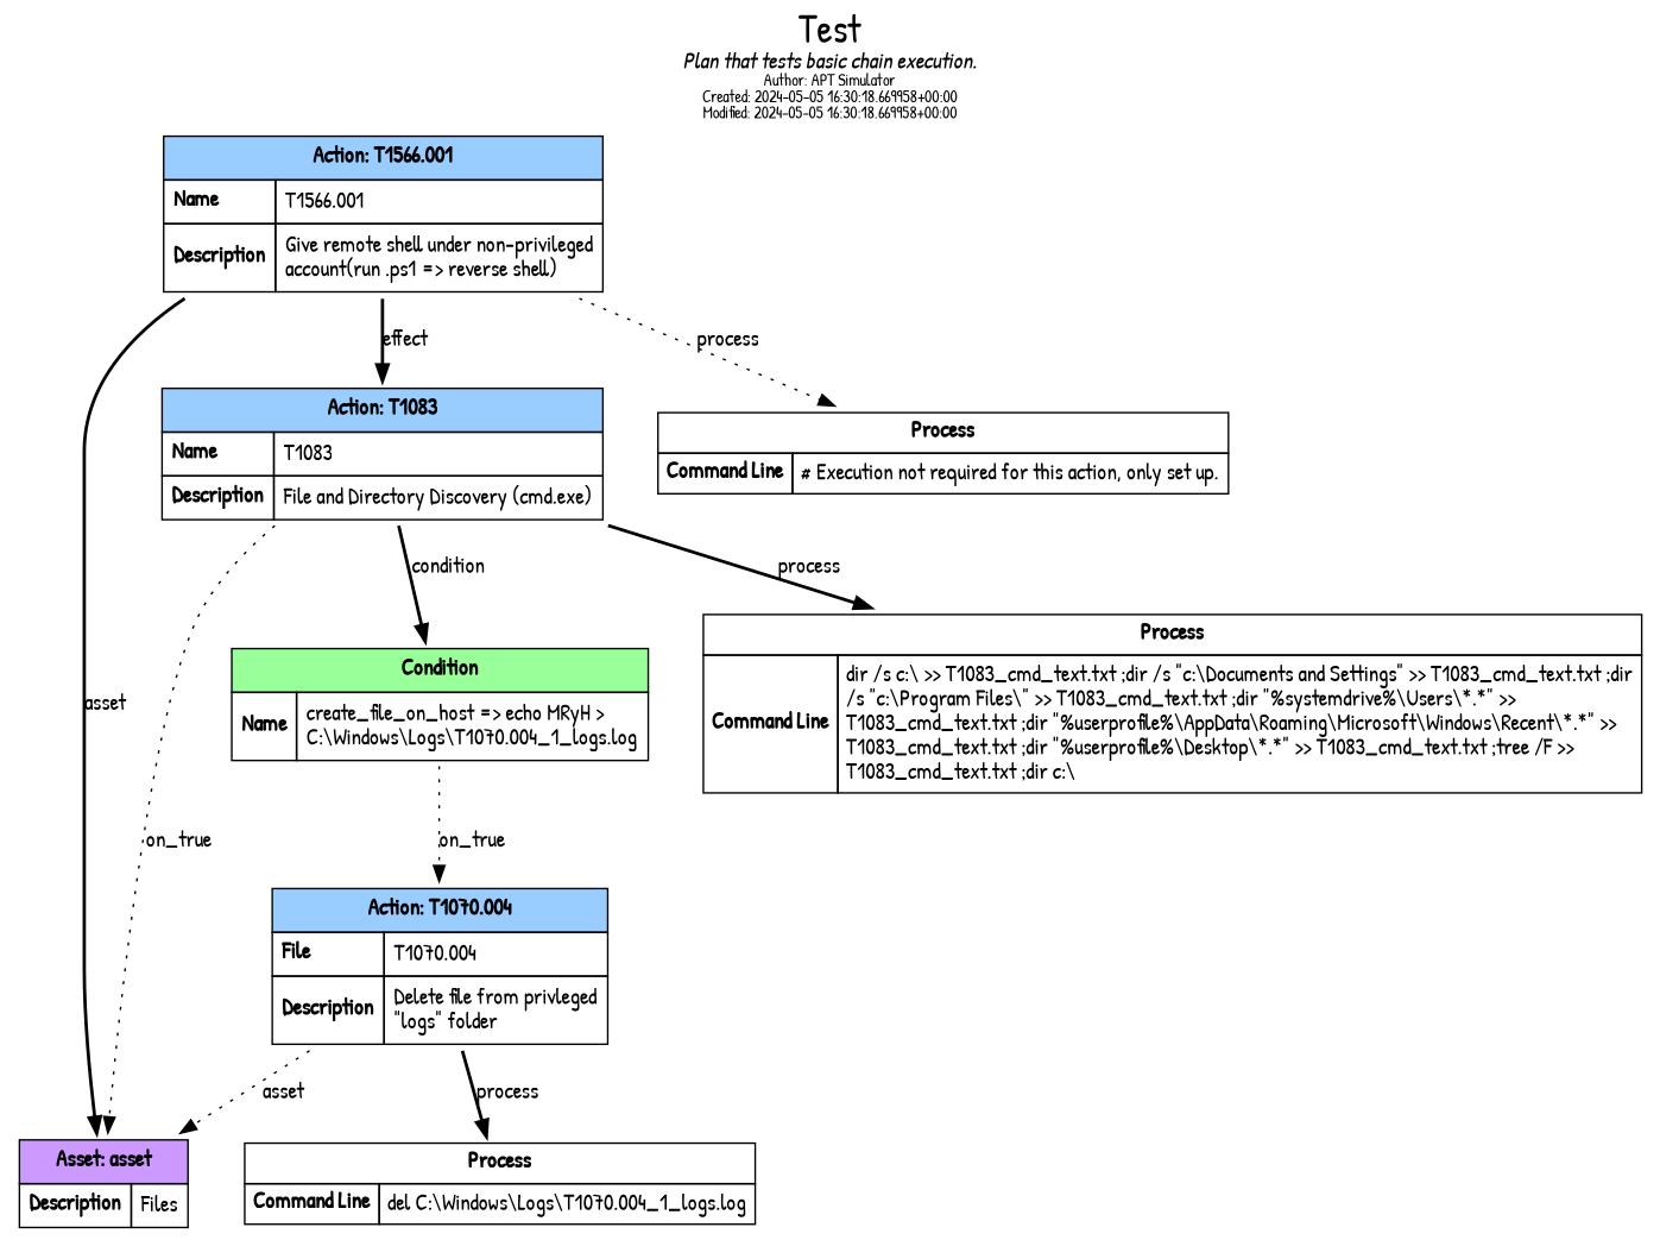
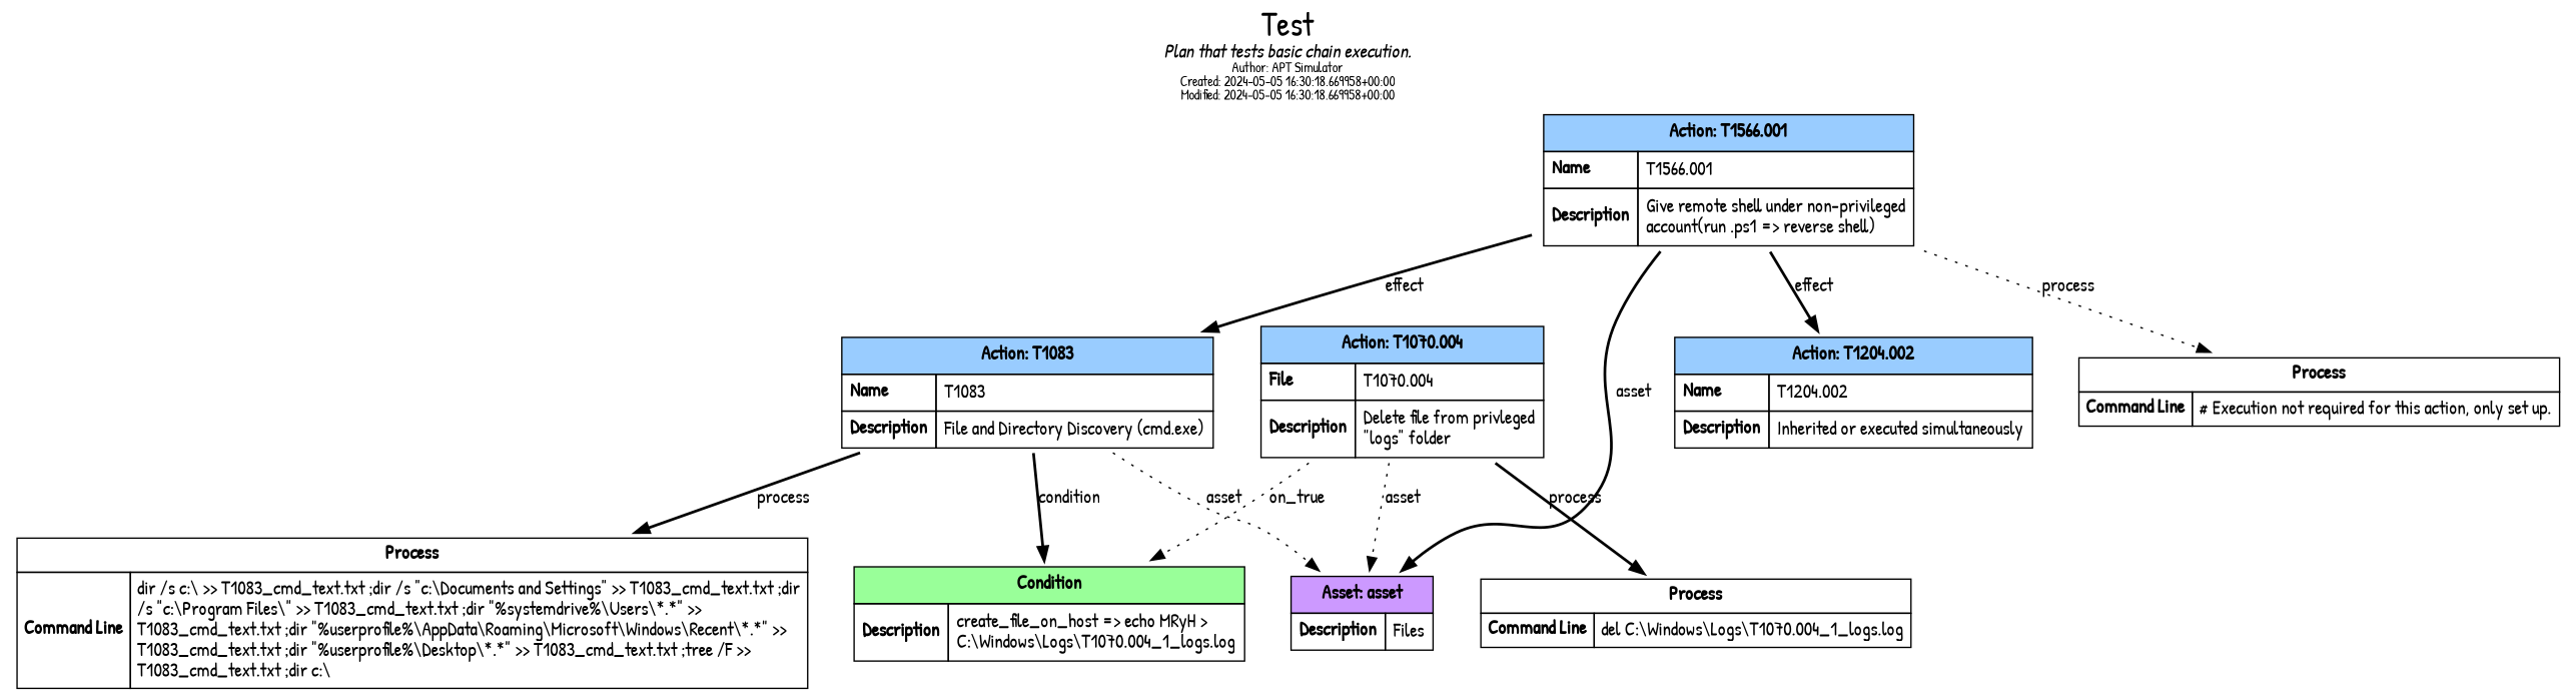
  digraph {
    fontname="Patrick Hand"
    label=<<font point-size="24">Test</font><br/><i>Plan that tests basic chain execution.</i><br/><font point-size="10">Author: APT Simulator</font><br/><font point-size="10">Created: 2024-05-05 16:30:18.669958+00:00</font><br/><font point-size="10">Modified: 2024-05-05 16:30:18.669958+00:00</font>>
    labelloc=t
    node [fontname="Patrick Hand" shape=plaintext]
    edge [fontname="Patrick Hand" style=bold]
    n1 [label=<<TABLE BORDER="0" CELLBORDER="1" CELLSPACING="0" CELLPADDING="5"><TR><TD BGCOLOR="#99ccff" COLSPAN="2"><B>Action: T1566.001</B></TD></TR><TR><TD ALIGN="LEFT" BALIGN="LEFT"><B>Name</B></TD><TD ALIGN="LEFT" BALIGN="LEFT">T1566.001</TD></TR><TR><TD ALIGN="LEFT" BALIGN="LEFT"><B>Description</B></TD><TD ALIGN="LEFT" BALIGN="LEFT">Give remote shell under non-privileged<br/>account(run .ps1 =&gt; reverse shell)</TD></TR></TABLE>>]
    n2 [label=<<TABLE BORDER="0" CELLBORDER="1" CELLSPACING="0" CELLPADDING="5"><TR><TD BGCOLOR="#cc99ff" COLSPAN="2"><B>Asset: asset</B></TD></TR><TR><TD ALIGN="LEFT" BALIGN="LEFT"><B>Description</B></TD><TD ALIGN="LEFT" BALIGN="LEFT">Files</TD></TR></TABLE>>]
    n3 [label=<<TABLE BORDER="0" CELLBORDER="1" CELLSPACING="0" CELLPADDING="5"><TR><TD BGCOLOR="#99ccff" COLSPAN="2"><B>Action: T1083</B></TD></TR><TR><TD ALIGN="LEFT" BALIGN="LEFT"><B>Name</B></TD><TD ALIGN="LEFT" BALIGN="LEFT">T1083</TD></TR><TR><TD ALIGN="LEFT" BALIGN="LEFT"><B>Description</B></TD><TD ALIGN="LEFT" BALIGN="LEFT">File and Directory Discovery (cmd.exe)</TD></TR></TABLE>>]
+   n4 [label=<<TABLE BORDER="0" CELLBORDER="1" CELLSPACING="0" CELLPADDING="5"><TR><TD BGCOLOR="#99ccff" COLSPAN="2"><B>Action: T1204.002</B></TD></TR><TR><TD ALIGN="LEFT" BALIGN="LEFT"><B>Name</B></TD><TD ALIGN="LEFT" BALIGN="LEFT">T1204.002</TD></TR><TR><TD ALIGN="LEFT" BALIGN="LEFT"><B>Description</B></TD><TD ALIGN="LEFT" BALIGN="LEFT">Inherited or executed simultaneously</TD></TR></TABLE>>]
    n5 [label=<<TABLE BORDER="0" CELLBORDER="1" CELLSPACING="0" CELLPADDING="4"><TR><TD COLSPAN="2"><B>Process</B></TD></TR><TR><TD ALIGN="LEFT" BALIGN="LEFT"><B>Command Line</B></TD><TD ALIGN="LEFT" BALIGN="LEFT"># Execution not required for this action, only set up.</TD></TR></TABLE>>]
-   n6 [label=<<TABLE BORDER="0" CELLBORDER="1" CELLSPACING="0" CELLPADDING="5"><TR><TD BGCOLOR="#99ff99" COLSPAN="2"><B>Condition</B></TD></TR><TR><TD ALIGN="LEFT" BALIGN="LEFT"><B>Name</B></TD><TD ALIGN="LEFT" BALIGN="LEFT">create_file_on_host =&gt; echo MRyH &gt;<br/>C:\\Windows\\Logs\\T1070.004_1_logs.log</TD></TR></TABLE>>]
+   n6 [label=<<TABLE BORDER="0" CELLBORDER="1" CELLSPACING="0" CELLPADDING="5"><TR><TD BGCOLOR="#99ff99" COLSPAN="2"><B>Condition</B></TD></TR><TR><TD ALIGN="LEFT" BALIGN="LEFT"><B>Description</B></TD><TD ALIGN="LEFT" BALIGN="LEFT">create_file_on_host =&gt; echo MRyH &gt;<br/>C:\\Windows\\Logs\\T1070.004_1_logs.log</TD></TR></TABLE>>]
    n7 [label=<<TABLE BORDER="0" CELLBORDER="1" CELLSPACING="0" CELLPADDING="4"><TR><TD COLSPAN="2"><B>Process</B></TD></TR><TR><TD ALIGN="LEFT" BALIGN="LEFT"><B>Command Line</B></TD><TD ALIGN="LEFT" BALIGN="LEFT">dir /s c:\\ &gt;&gt; T1083_cmd_text.txt ;dir /s &quot;c:\\Documents and Settings&quot; &gt;&gt; T1083_cmd_text.txt ;dir<br/>/s &quot;c:\\Program Files\\&quot; &gt;&gt; T1083_cmd_text.txt ;dir &quot;%systemdrive%\\Users\\*.*&quot; &gt;&gt;<br/>T1083_cmd_text.txt ;dir &quot;%userprofile%\\AppData\\Roaming\\Microsoft\\Windows\\Recent\\*.*&quot; &gt;&gt;<br/>T1083_cmd_text.txt ;dir &quot;%userprofile%\\Desktop\\*.*&quot; &gt;&gt; T1083_cmd_text.txt ;tree /F &gt;&gt;<br/>T1083_cmd_text.txt ;dir c:\\</TD></TR></TABLE>>]
    n8 [label=<<TABLE BORDER="0" CELLBORDER="1" CELLSPACING="0" CELLPADDING="5"><TR><TD BGCOLOR="#99ccff" COLSPAN="2"><B>Action: T1070.004</B></TD></TR><TR><TD ALIGN="LEFT" BALIGN="LEFT"><B>File</B></TD><TD ALIGN="LEFT" BALIGN="LEFT">T1070.004</TD></TR><TR><TD ALIGN="LEFT" BALIGN="LEFT"><B>Description</B></TD><TD ALIGN="LEFT" BALIGN="LEFT">Delete file from privleged<br/>&quot;logs&quot; folder</TD></TR></TABLE>>]
    n9 [label=<<TABLE BORDER="0" CELLBORDER="1" CELLSPACING="0" CELLPADDING="4"><TR><TD COLSPAN="2"><B>Process</B></TD></TR><TR><TD ALIGN="LEFT" BALIGN="LEFT"><B>Command Line</B></TD><TD ALIGN="LEFT" BALIGN="LEFT">del C:\\Windows\\Logs\\T1070.004_1_logs.log</TD></TR></TABLE>>]
    n1 -> n2 [label=asset]
    n1 -> n3 [label=effect]
+   n1 -> n4 [label=effect]
    n1 -> n5 [label=process style=dotted]
-   n3 -> n2 [label=on_true style=dotted]
+   n3 -> n2 [label=asset style=dotted]
    n3 -> n6 [label=condition]
    n3 -> n7 [label=process]
-   n6 -> n8 [label=on_true style=dotted]
+   n8 -> n6 [label=on_true style=dotted]
    n8 -> n2 [label=asset style=dotted]
    n8 -> n9 [label=process]
  }
